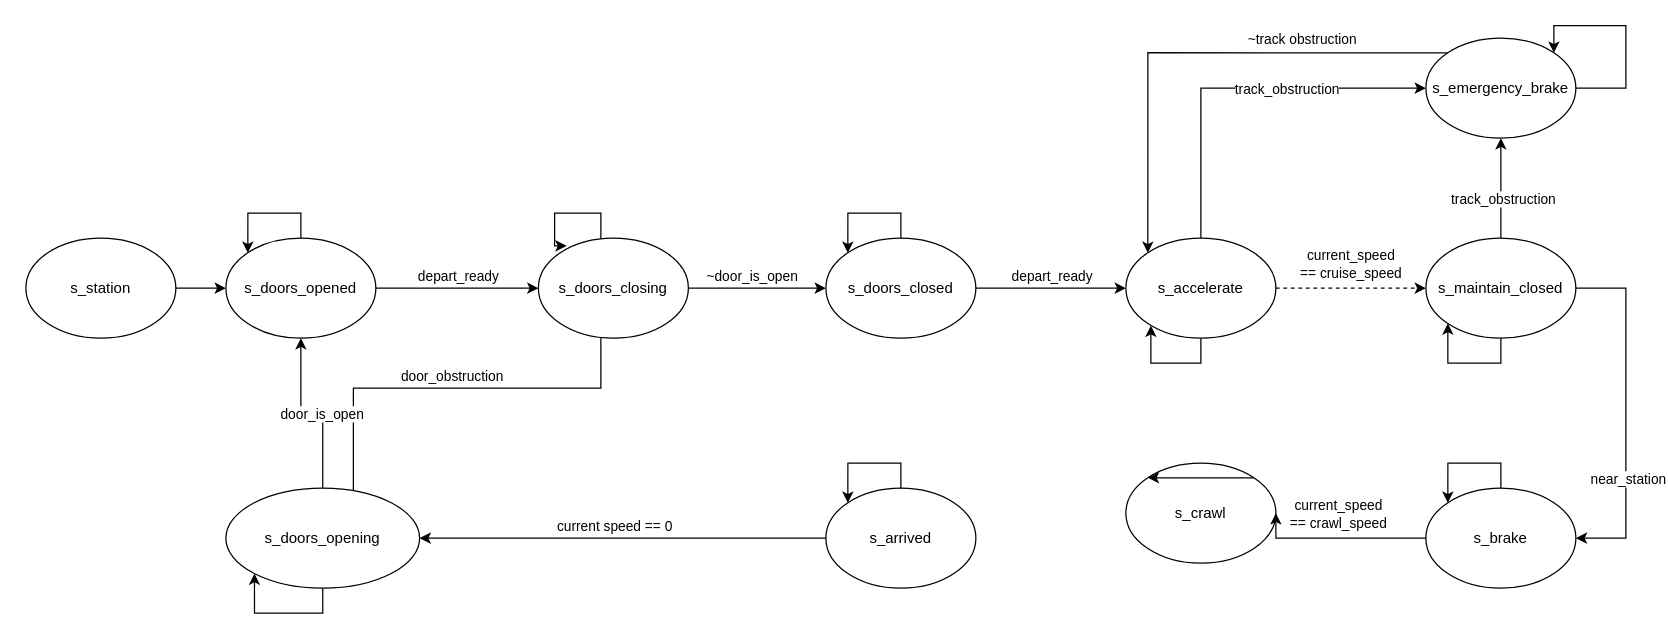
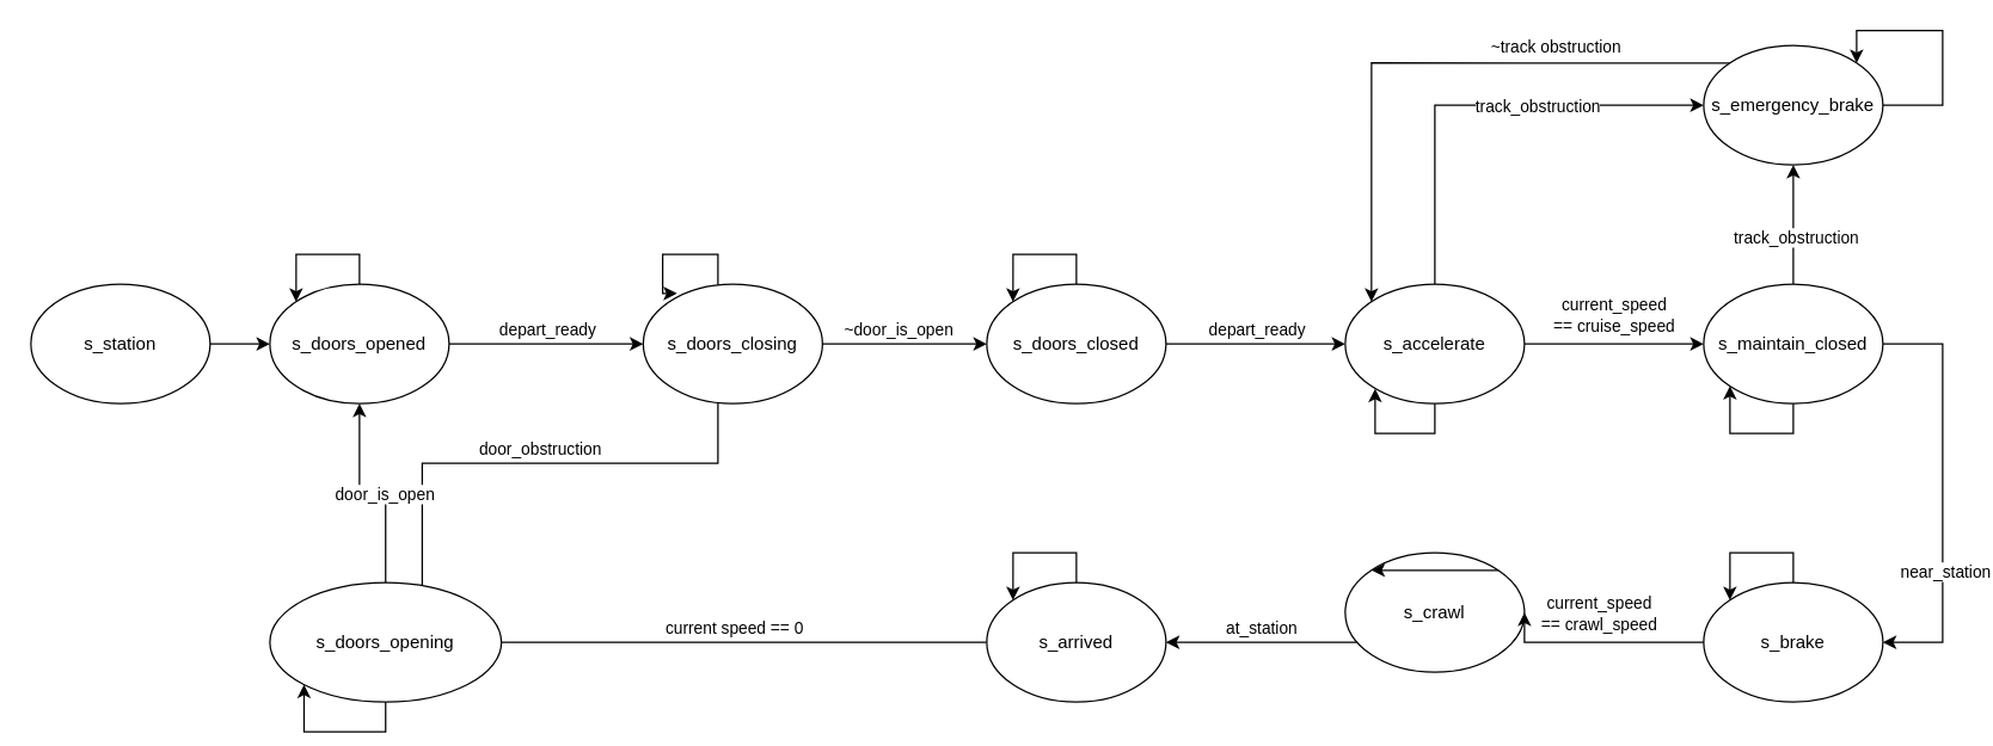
  <mxCell id="0" />
  <mxCell id="1" parent="0" />
  <mxCell id="2" style="edgeStyle=orthogonalEdgeStyle;rounded=0;orthogonalLoop=1;jettySize=auto;html=1;entryX=0;entryY=0.5;entryDx=0;entryDy=0;" parent="1" source="3" target="6" edge="1"><mxGeometry relative="1" as="geometry" /></mxCell>
  <mxCell id="3" value="s_station" style="ellipse;whiteSpace=wrap;html=1;" parent="1" vertex="1"><mxGeometry x="20" y="190" width="120" height="80" as="geometry" /></mxCell>
  <mxCell id="4" style="edgeStyle=orthogonalEdgeStyle;rounded=0;orthogonalLoop=1;jettySize=auto;html=1;entryX=0;entryY=0.5;entryDx=0;entryDy=0;" parent="1" source="6" target="10" edge="1"><mxGeometry relative="1" as="geometry" /></mxCell>
  <mxCell id="5" value="depart_ready" style="edgeLabel;html=1;align=center;verticalAlign=middle;resizable=0;points=[];" parent="4" vertex="1" connectable="0"><mxGeometry x="0.282" y="2" relative="1" as="geometry"><mxPoint x="-17.24" y="-8" as="offset" /></mxGeometry></mxCell>
  <mxCell id="6" value="s_doors_opened" style="ellipse;whiteSpace=wrap;html=1;" parent="1" vertex="1"><mxGeometry x="180" y="190" width="120" height="80" as="geometry" /></mxCell>
  <mxCell id="7" style="edgeStyle=orthogonalEdgeStyle;rounded=0;orthogonalLoop=1;jettySize=auto;html=1;entryX=0;entryY=0.5;entryDx=0;entryDy=0;" parent="1" source="10" target="12" edge="1"><mxGeometry relative="1" as="geometry" /></mxCell>
  <mxCell id="8" style="edgeStyle=orthogonalEdgeStyle;rounded=0;orthogonalLoop=1;jettySize=auto;html=1;entryX=1;entryY=0;entryDx=0;entryDy=0;" parent="1" source="10" target="33" edge="1"><mxGeometry relative="1" as="geometry"><Array as="points"><mxPoint x="480" y="310" /><mxPoint x="282" y="310" /><mxPoint x="282" y="402" /></Array></mxGeometry></mxCell>
  <mxCell id="9" value="door_obstruction" style="edgeLabel;html=1;align=center;verticalAlign=middle;resizable=0;points=[];" parent="8" vertex="1" connectable="0"><mxGeometry x="-0.285" y="-1" relative="1" as="geometry"><mxPoint x="-30.83" y="-9" as="offset" /></mxGeometry></mxCell>
  <mxCell id="10" value="s_doors_closing" style="ellipse;whiteSpace=wrap;html=1;" parent="1" vertex="1"><mxGeometry x="430" y="190" width="120" height="80" as="geometry" /></mxCell>
  <mxCell id="11" style="edgeStyle=orthogonalEdgeStyle;rounded=0;orthogonalLoop=1;jettySize=auto;html=1;entryX=0;entryY=0.5;entryDx=0;entryDy=0;" parent="1" source="12" target="17" edge="1"><mxGeometry relative="1" as="geometry" /></mxCell>
  <mxCell id="12" value="s_doors_closed" style="ellipse;whiteSpace=wrap;html=1;" parent="1" vertex="1"><mxGeometry x="660" y="190" width="120" height="80" as="geometry" /></mxCell>
- <mxCell id="13" style="edgeStyle=orthogonalEdgeStyle;rounded=0;orthogonalLoop=1;jettySize=auto;html=1;entryX=0;entryY=0.5;entryDx=0;entryDy=0;dashed=1;" parent="1" source="17" target="22" edge="1"><mxGeometry relative="1" as="geometry" /></mxCell>
+ <mxCell id="13" style="edgeStyle=orthogonalEdgeStyle;rounded=0;orthogonalLoop=1;jettySize=auto;html=1;entryX=0;entryY=0.5;entryDx=0;entryDy=0;" parent="1" source="17" target="22" edge="1"><mxGeometry relative="1" as="geometry" /></mxCell>
  <mxCell id="14" value="current_speed&lt;br&gt;== cruise_speed" style="edgeLabel;html=1;align=center;verticalAlign=middle;resizable=0;points=[];" parent="13" vertex="1" connectable="0"><mxGeometry x="0.133" relative="1" as="geometry"><mxPoint x="-8.28" y="-20" as="offset" /></mxGeometry></mxCell>
  <mxCell id="15" style="edgeStyle=orthogonalEdgeStyle;rounded=0;orthogonalLoop=1;jettySize=auto;html=1;entryX=0;entryY=0.5;entryDx=0;entryDy=0;" parent="1" source="17" target="29" edge="1"><mxGeometry relative="1" as="geometry"><mxPoint x="940" y="60" as="targetPoint" /><Array as="points"><mxPoint x="960" y="70" /></Array></mxGeometry></mxCell>
  <mxCell id="16" value="track_obstruction" style="edgeLabel;html=1;align=center;verticalAlign=middle;resizable=0;points=[];" parent="15" vertex="1" connectable="0"><mxGeometry x="0.253" relative="1" as="geometry"><mxPoint as="offset" /></mxGeometry></mxCell>
  <mxCell id="17" value="s_accelerate" style="ellipse;whiteSpace=wrap;html=1;" parent="1" vertex="1"><mxGeometry x="900" y="190" width="120" height="80" as="geometry" /></mxCell>
  <mxCell id="18" style="edgeStyle=orthogonalEdgeStyle;rounded=0;orthogonalLoop=1;jettySize=auto;html=1;exitX=0.5;exitY=0;exitDx=0;exitDy=0;entryX=0.5;entryY=1;entryDx=0;entryDy=0;" parent="1" source="22" target="29" edge="1"><mxGeometry relative="1" as="geometry" /></mxCell>
  <mxCell id="19" value="track_obstruction" style="edgeLabel;html=1;align=center;verticalAlign=middle;resizable=0;points=[];" parent="18" vertex="1" connectable="0"><mxGeometry x="-0.197" y="-1" relative="1" as="geometry"><mxPoint as="offset" /></mxGeometry></mxCell>
  <mxCell id="20" style="edgeStyle=orthogonalEdgeStyle;rounded=0;orthogonalLoop=1;jettySize=auto;html=1;entryX=1;entryY=0.5;entryDx=0;entryDy=0;" parent="1" source="22" target="23" edge="1"><mxGeometry relative="1" as="geometry"><Array as="points"><mxPoint x="1300" y="230" /><mxPoint x="1300" y="430" /></Array></mxGeometry></mxCell>
  <mxCell id="21" value="near_station" style="edgeLabel;html=1;align=center;verticalAlign=middle;resizable=0;points=[];" parent="20" vertex="1" connectable="0"><mxGeometry x="0.374" y="1" relative="1" as="geometry"><mxPoint as="offset" /></mxGeometry></mxCell>
  <mxCell id="22" value="s_maintain_closed" style="ellipse;whiteSpace=wrap;html=1;" parent="1" vertex="1"><mxGeometry x="1140" y="190" width="120" height="80" as="geometry" /></mxCell>
  <mxCell id="23" value="s_brake" style="ellipse;whiteSpace=wrap;html=1;" parent="1" vertex="1"><mxGeometry x="1140" y="390" width="120" height="80" as="geometry" /></mxCell>
  <mxCell id="24" value="~door_is_open" style="edgeLabel;html=1;align=center;verticalAlign=middle;resizable=0;points=[];" parent="1" vertex="1" connectable="0"><mxGeometry x="600.001" y="220" as="geometry" /></mxCell>
  <mxCell id="25" style="edgeStyle=orthogonalEdgeStyle;rounded=0;orthogonalLoop=1;jettySize=auto;html=1;entryX=0;entryY=1;entryDx=0;entryDy=0;exitX=0.5;exitY=1;exitDx=0;exitDy=0;" parent="1" source="17" edge="1"><mxGeometry relative="1" as="geometry"><mxPoint x="941" y="272" as="sourcePoint" /><mxPoint x="920.004" y="260.004" as="targetPoint" /><Array as="points"><mxPoint x="960" y="290" /><mxPoint x="920" y="290" /></Array></mxGeometry></mxCell>
  <mxCell id="26" style="edgeStyle=orthogonalEdgeStyle;rounded=0;orthogonalLoop=1;jettySize=auto;html=1;exitX=0;exitY=0;exitDx=0;exitDy=0;entryX=0;entryY=0;entryDx=0;entryDy=0;" parent="1" source="29" target="17" edge="1"><mxGeometry relative="1" as="geometry" /></mxCell>
  <mxCell id="27" style="edgeStyle=orthogonalEdgeStyle;rounded=0;orthogonalLoop=1;jettySize=auto;html=1;exitX=1;exitY=0.5;exitDx=0;exitDy=0;entryX=1;entryY=0;entryDx=0;entryDy=0;" parent="1" source="29" target="29" edge="1"><mxGeometry relative="1" as="geometry"><mxPoint x="1300" y="20" as="targetPoint" /><Array as="points"><mxPoint x="1300" y="70" /><mxPoint x="1300" y="20" /><mxPoint x="1242" y="20" /></Array></mxGeometry></mxCell>
  <mxCell id="28" value="~track obstruction" style="edgeLabel;html=1;align=center;verticalAlign=middle;resizable=0;points=[];" parent="27" vertex="1" connectable="0"><mxGeometry x="0.241" relative="1" as="geometry"><mxPoint x="-245" y="10" as="offset" /></mxGeometry></mxCell>
  <mxCell id="29" value="s_emergency_brake" style="ellipse;whiteSpace=wrap;html=1;" parent="1" vertex="1"><mxGeometry x="1140" y="30" width="120" height="80" as="geometry" /></mxCell>
  <mxCell id="30" style="edgeStyle=orthogonalEdgeStyle;rounded=0;orthogonalLoop=1;jettySize=auto;html=1;exitX=0.5;exitY=1;exitDx=0;exitDy=0;entryX=0;entryY=1;entryDx=0;entryDy=0;" parent="1" source="22" target="22" edge="1"><mxGeometry relative="1" as="geometry" /></mxCell>
  <mxCell id="31" style="edgeStyle=orthogonalEdgeStyle;rounded=0;orthogonalLoop=1;jettySize=auto;html=1;entryX=0.5;entryY=1;entryDx=0;entryDy=0;" parent="1" source="33" target="6" edge="1"><mxGeometry relative="1" as="geometry"><Array as="points" /></mxGeometry></mxCell>
  <mxCell id="32" value="door_is_open" style="edgeLabel;html=1;align=center;verticalAlign=middle;resizable=0;points=[];" parent="31" vertex="1" connectable="0"><mxGeometry x="-0.127" y="-4" relative="1" as="geometry"><mxPoint x="-1" y="4" as="offset" /></mxGeometry></mxCell>
  <mxCell id="33" value="s_doors_opening" style="ellipse;whiteSpace=wrap;html=1;" parent="1" vertex="1"><mxGeometry x="180" y="390" width="155" height="80" as="geometry" /></mxCell>
  <mxCell id="34" style="edgeStyle=orthogonalEdgeStyle;rounded=0;orthogonalLoop=1;jettySize=auto;html=1;exitX=0.5;exitY=1;exitDx=0;exitDy=0;entryX=0;entryY=1;entryDx=0;entryDy=0;" parent="1" source="33" target="33" edge="1"><mxGeometry relative="1" as="geometry" /></mxCell>
  <mxCell id="35" style="edgeStyle=orthogonalEdgeStyle;rounded=0;orthogonalLoop=1;jettySize=auto;html=1;entryX=0.188;entryY=0.077;entryDx=0;entryDy=0;entryPerimeter=0;" parent="1" source="10" target="10" edge="1"><mxGeometry relative="1" as="geometry"><Array as="points"><mxPoint x="480" y="170" /><mxPoint x="443" y="170" /></Array></mxGeometry></mxCell>
  <mxCell id="36" style="edgeStyle=orthogonalEdgeStyle;rounded=0;orthogonalLoop=1;jettySize=auto;html=1;exitX=0.5;exitY=0;exitDx=0;exitDy=0;entryX=0;entryY=0;entryDx=0;entryDy=0;" parent="1" source="12" target="12" edge="1"><mxGeometry relative="1" as="geometry"><Array as="points"><mxPoint x="720" y="170" /><mxPoint x="678" y="170" /></Array></mxGeometry></mxCell>
  <mxCell id="37" value="depart_ready" style="edgeLabel;html=1;align=center;verticalAlign=middle;resizable=0;points=[];" parent="1" vertex="1" connectable="0"><mxGeometry x="840" y="220" as="geometry" /></mxCell>
- <mxCell id="38" style="edgeStyle=orthogonalEdgeStyle;rounded=0;orthogonalLoop=1;jettySize=auto;html=1;entryX=1;entryY=0.5;entryDx=0;entryDy=0;" parent="1" source="39" target="33" edge="1"><mxGeometry relative="1" as="geometry"><Array as="points" /></mxGeometry></mxCell>
+ <mxCell id="38" style="edgeStyle=orthogonalEdgeStyle;rounded=0;orthogonalLoop=1;jettySize=auto;html=1;entryX=1;entryY=0.5;entryDx=0;entryDy=0;endArrow=none;" parent="1" source="39" target="33" edge="1"><mxGeometry relative="1" as="geometry"><Array as="points" /></mxGeometry></mxCell>
  <mxCell id="39" value="s_arrived" style="ellipse;whiteSpace=wrap;html=1;" parent="1" vertex="1"><mxGeometry x="660" y="390" width="120" height="80" as="geometry" /></mxCell>
  <mxCell id="40" style="edgeStyle=orthogonalEdgeStyle;rounded=0;orthogonalLoop=1;jettySize=auto;html=1;entryX=0;entryY=0;entryDx=0;entryDy=0;" parent="1" source="39" target="39" edge="1"><mxGeometry relative="1" as="geometry"><Array as="points"><mxPoint x="720" y="370" /><mxPoint x="678" y="370" /></Array></mxGeometry></mxCell>
+ <mxCell id="41" style="edgeStyle=orthogonalEdgeStyle;rounded=0;orthogonalLoop=1;jettySize=auto;html=1;entryX=1;entryY=0.5;entryDx=0;entryDy=0;" parent="1" source="43" target="39" edge="1"><mxGeometry relative="1" as="geometry"><mxPoint x="900" y="410" as="targetPoint" /><Array as="points"><mxPoint x="890" y="430" /><mxPoint x="890" y="430" /></Array></mxGeometry></mxCell>
+ <mxCell id="42" value="at_station" style="edgeLabel;html=1;align=center;verticalAlign=middle;resizable=0;points=[];" parent="41" vertex="1" connectable="0"><mxGeometry x="0.183" y="1" relative="1" as="geometry"><mxPoint x="11" y="-11" as="offset" /></mxGeometry></mxCell>
  <mxCell id="43" value="s_crawl" style="ellipse;whiteSpace=wrap;html=1;" parent="1" vertex="1"><mxGeometry x="900" y="370" width="120" height="80" as="geometry" /></mxCell>
  <mxCell id="44" style="edgeStyle=orthogonalEdgeStyle;rounded=0;orthogonalLoop=1;jettySize=auto;html=1;entryX=1;entryY=0.5;entryDx=0;entryDy=0;exitX=0;exitY=0.5;exitDx=0;exitDy=0;" parent="1" source="23" target="43" edge="1"><mxGeometry relative="1" as="geometry"><mxPoint x="1150" y="350" as="sourcePoint" /><mxPoint x="1620" y="189.5" as="targetPoint" /><Array as="points"><mxPoint x="1110" y="430" /><mxPoint x="1110" y="430" /></Array></mxGeometry></mxCell>
  <mxCell id="45" value="current_speed&lt;br&gt;== crawl_speed" style="edgeLabel;html=1;align=center;verticalAlign=middle;resizable=0;points=[];" parent="44" vertex="1" connectable="0"><mxGeometry x="0.133" relative="1" as="geometry"><mxPoint x="8.0" y="-20" as="offset" /></mxGeometry></mxCell>
  <mxCell id="46" value="current speed == 0" style="edgeLabel;html=1;align=center;verticalAlign=middle;resizable=0;points=[];" parent="1" vertex="1" connectable="0"><mxGeometry x="490.003" y="420" as="geometry" /></mxCell>
  <mxCell id="47" style="edgeStyle=orthogonalEdgeStyle;rounded=0;orthogonalLoop=1;jettySize=auto;html=1;entryX=0;entryY=0;entryDx=0;entryDy=0;" parent="1" source="43" target="43" edge="1"><mxGeometry relative="1" as="geometry"><Array as="points"><mxPoint x="960" y="370" /><mxPoint x="918" y="370" /></Array></mxGeometry></mxCell>
  <mxCell id="48" style="edgeStyle=orthogonalEdgeStyle;rounded=0;orthogonalLoop=1;jettySize=auto;html=1;entryX=0;entryY=0;entryDx=0;entryDy=0;" parent="1" source="23" target="23" edge="1"><mxGeometry relative="1" as="geometry"><Array as="points"><mxPoint x="1200" y="370" /><mxPoint x="1158" y="370" /></Array></mxGeometry></mxCell>
  <mxCell id="49" style="edgeStyle=orthogonalEdgeStyle;rounded=0;orthogonalLoop=1;jettySize=auto;html=1;entryX=0;entryY=0;entryDx=0;entryDy=0;" parent="1" source="6" target="6" edge="1"><mxGeometry relative="1" as="geometry"><Array as="points"><mxPoint x="240" y="170" /><mxPoint x="198" y="170" /></Array></mxGeometry></mxCell>
